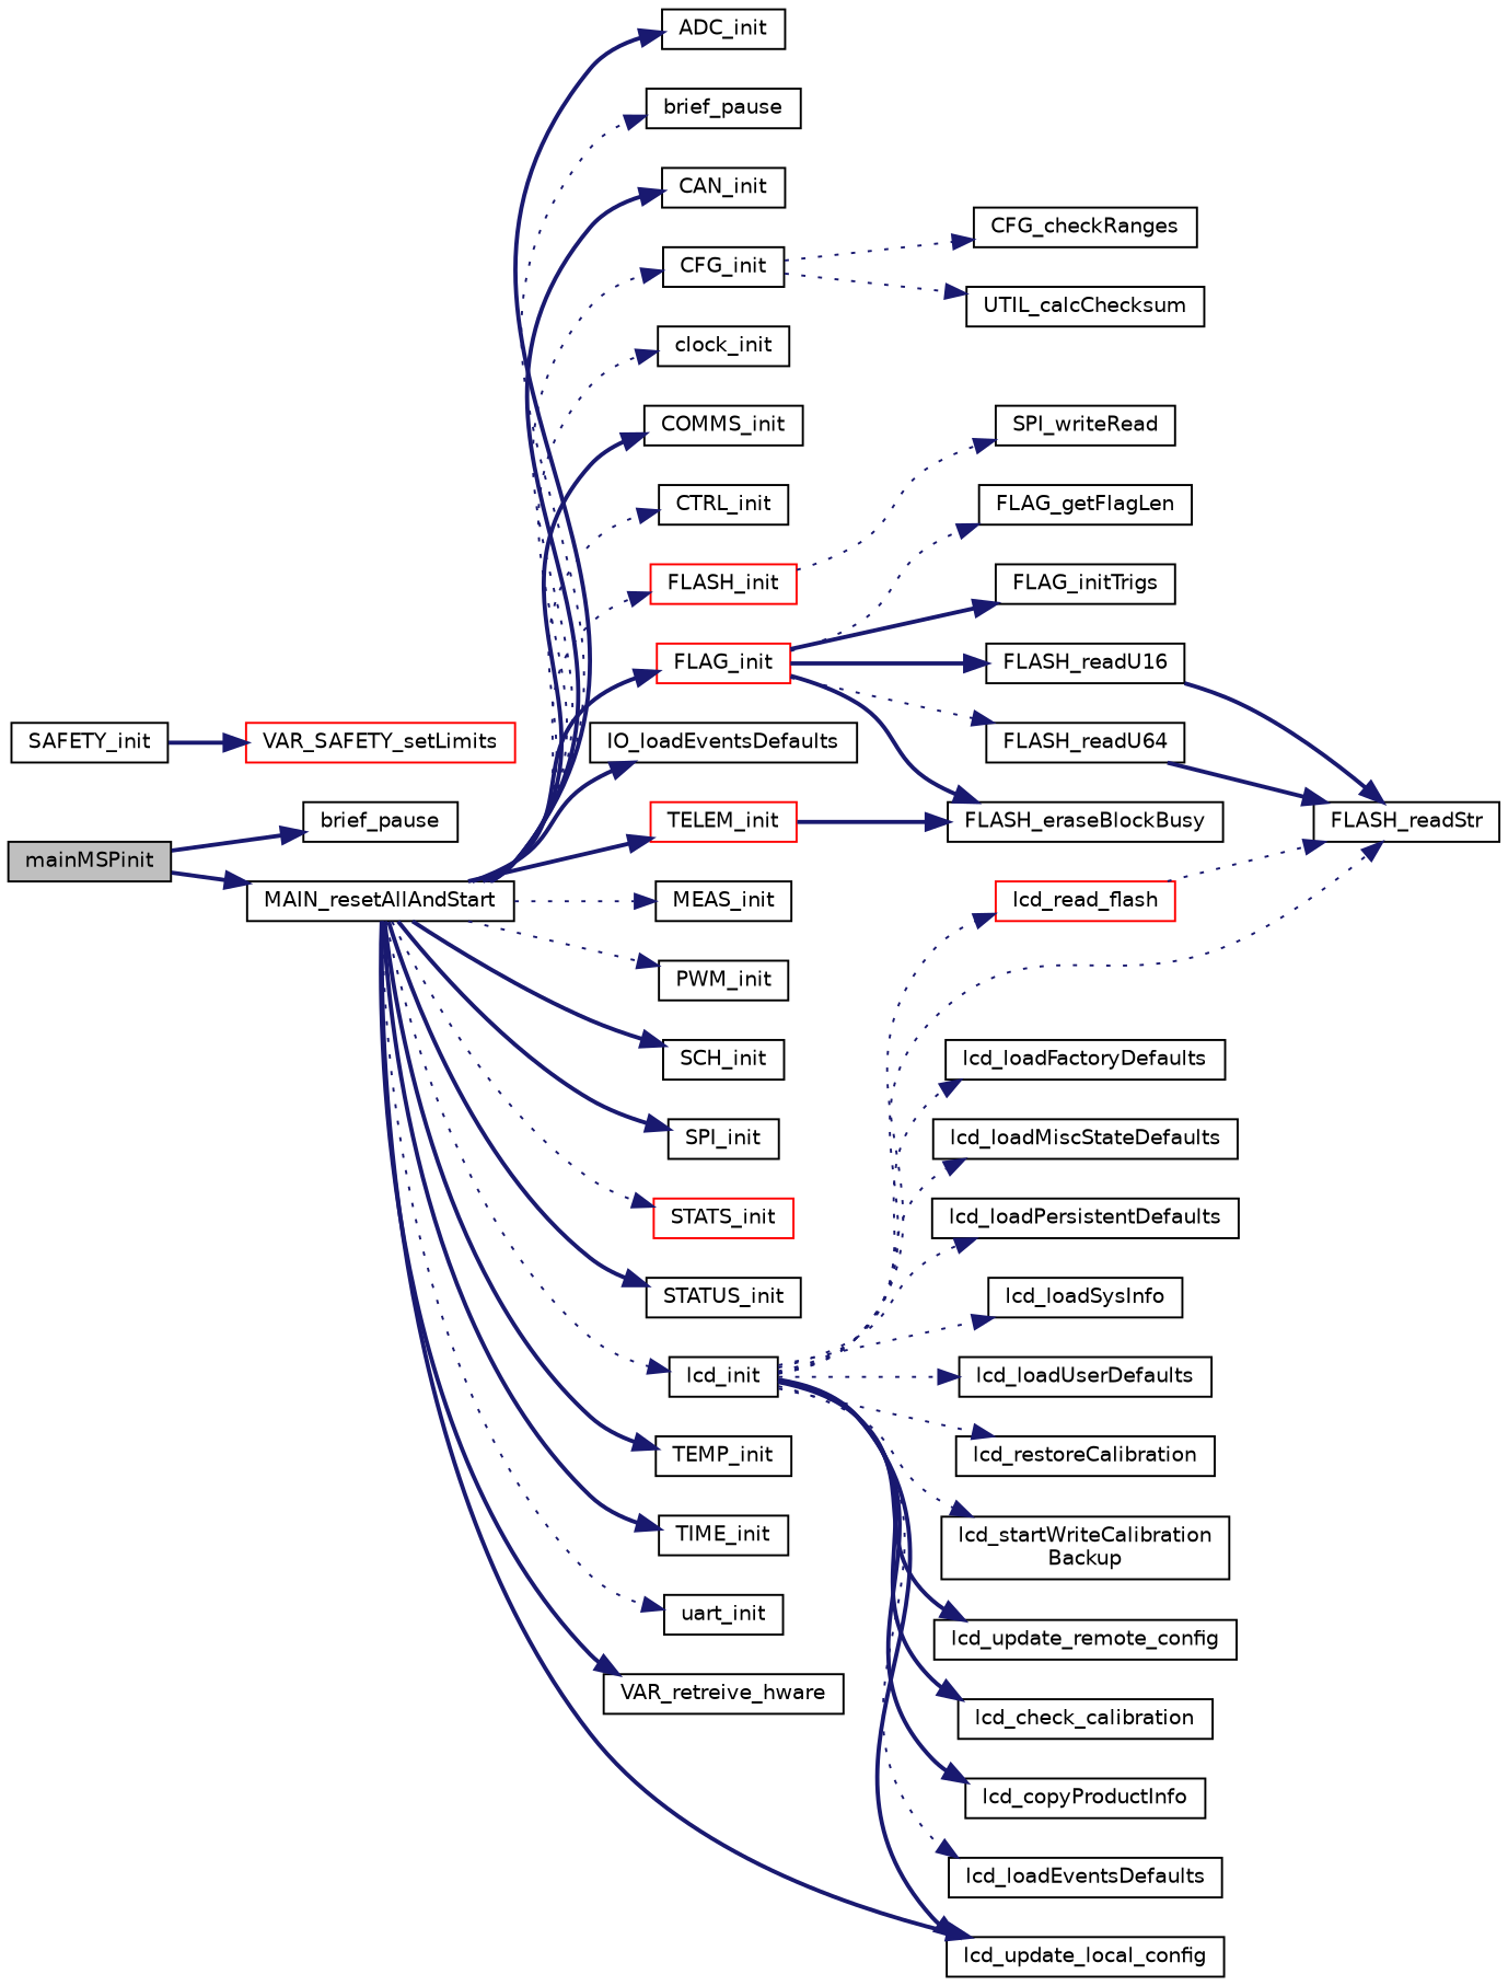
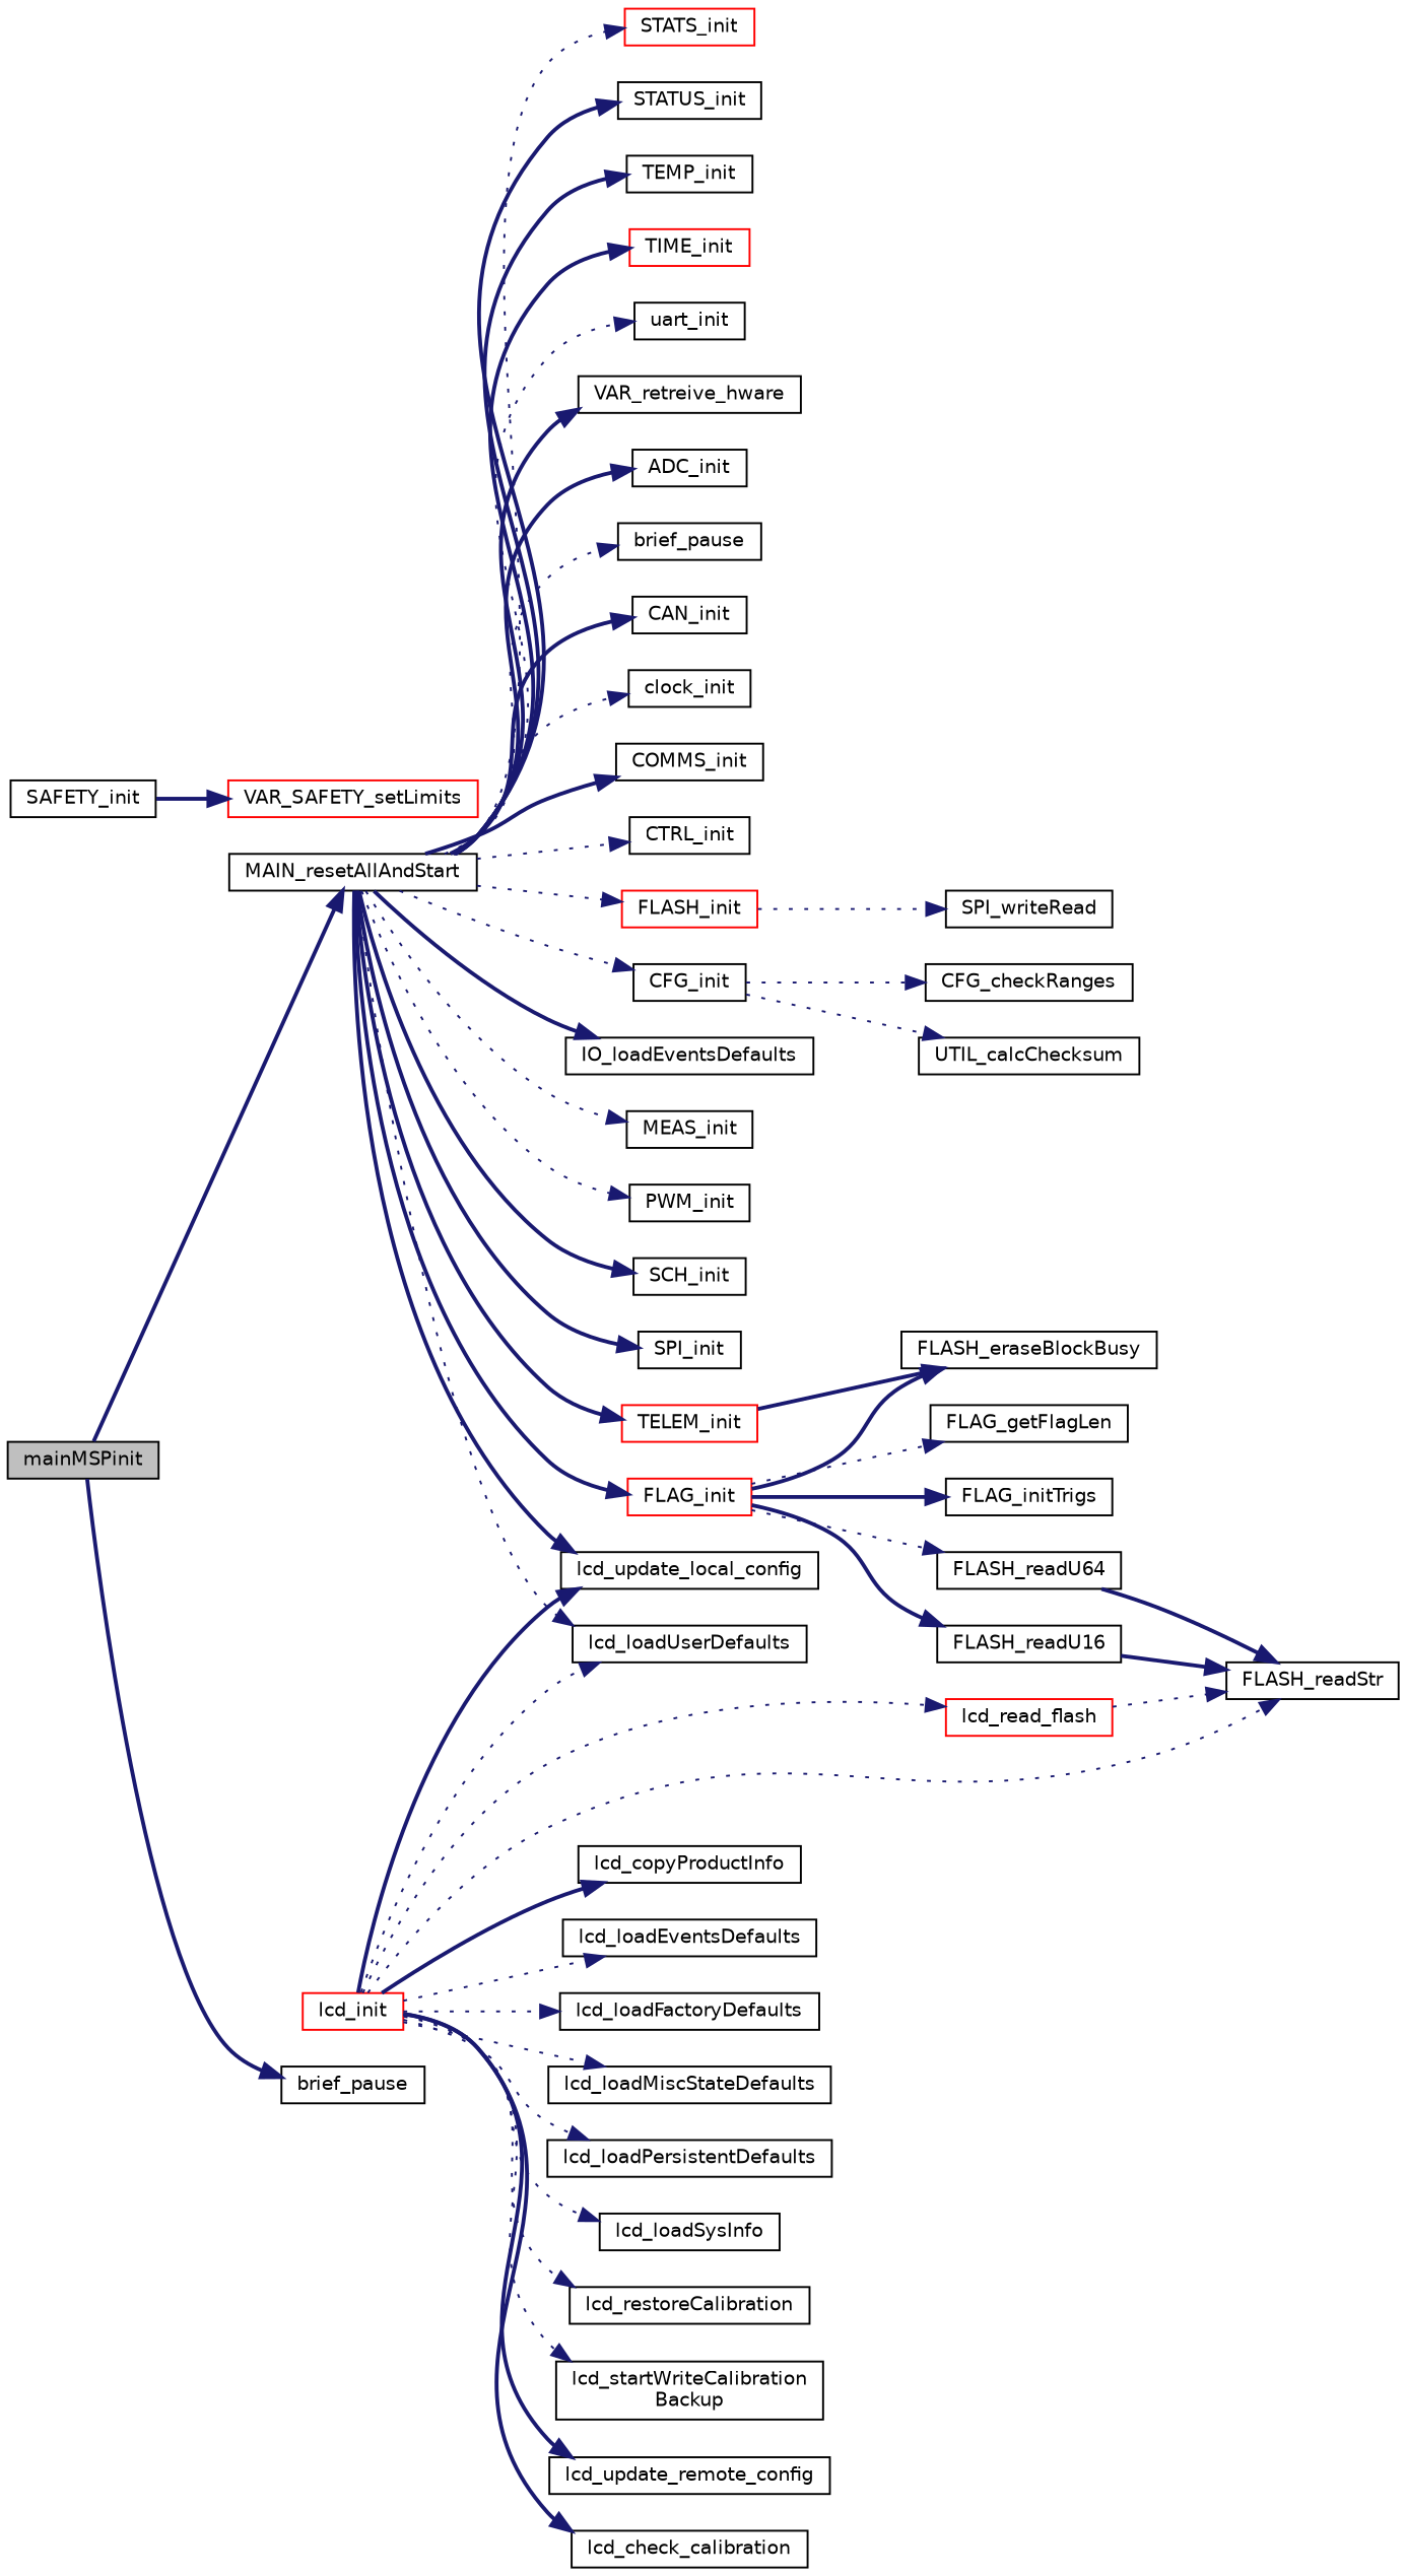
  digraph {
    rankdir=LR
    node [color=black fillcolor=white fontname=Helvetica fontsize=10 shape=record style=filled]
    edge [color=midnightblue fontname=Helvetica fontsize=10 labelfontname=Helvetica labelfontsize=10 style=bold]
    n1 [fillcolor=grey75 fontcolor=black height=0.2 label=mainMSPinit width=0.4]
    n2 [height=0.2 label=brief_pause width=0.4]
    n3 [height=0.2 label=MAIN_resetAllAndStart width=0.4]
    n4 [height=0.2 label=ADC_init width=0.4]
    n5 [height=0.2 label=brief_pause width=0.4]
    n6 [height=0.2 label=CAN_init width=0.4]
    n7 [height=0.2 label=CFG_init width=0.4]
    n8 [height=0.2 label=clock_init width=0.4]
    n9 [height=0.2 label=COMMS_init width=0.4]
    n10 [height=0.2 label=CTRL_init width=0.4]
    n11 [color=red height=0.2 label=FLAG_init width=0.4]
    n12 [color=red height=0.2 label=FLASH_init width=0.4]
    n13 [height=0.2 label=IO_loadEventsDefaults width=0.4]
-   n14 [height=0.2 label=lcd_init width=0.4]
+   n14 [color=red height=0.2 label=lcd_init width=0.4]
    n15 [height=0.2 label=MEAS_init width=0.4]
    n16 [height=0.2 label=PWM_init width=0.4]
    n17 [height=0.2 label=SCH_init width=0.4]
    n18 [height=0.2 label=SPI_init width=0.4]
    n19 [color=red height=0.2 label=STATS_init width=0.4]
    n20 [height=0.2 label=STATUS_init width=0.4]
    n21 [color=red height=0.2 label=TELEM_init width=0.4]
    n22 [height=0.2 label=TEMP_init width=0.4]
-   n23 [height=0.2 label=TIME_init width=0.4]
+   n23 [color=red height=0.2 label=TIME_init width=0.4]
    n24 [height=0.2 label=uart_init width=0.4]
    n25 [height=0.2 label=VAR_retreive_hware width=0.4]
    n26 [height=0.2 label=lcd_update_local_config width=0.4]
    n27 [height=0.2 label=CFG_checkRanges width=0.4]
    n28 [height=0.2 label=UTIL_calcChecksum width=0.4]
    n29 [height=0.2 label=FLAG_getFlagLen width=0.4]
    n30 [height=0.2 label=FLAG_initTrigs width=0.4]
    n31 [height=0.2 label=FLASH_eraseBlockBusy width=0.4]
    n32 [height=0.2 label=FLASH_readU16 width=0.4]
    n33 [height=0.2 label=FLASH_readU64 width=0.4]
    n34 [height=0.2 label=SPI_writeRead width=0.4]
    n35 [height=0.2 label=FLASH_readStr width=0.4]
    n36 [height=0.2 label=lcd_check_calibration width=0.4]
    n37 [height=0.2 label=lcd_copyProductInfo width=0.4]
    n38 [height=0.2 label=lcd_loadEventsDefaults width=0.4]
    n39 [height=0.2 label=lcd_loadFactoryDefaults width=0.4]
    n40 [height=0.2 label=lcd_loadMiscStateDefaults width=0.4]
    n41 [height=0.2 label=lcd_loadPersistentDefaults width=0.4]
    n42 [height=0.2 label=lcd_loadSysInfo width=0.4]
    n43 [height=0.2 label=lcd_loadUserDefaults width=0.4]
    n44 [color=red height=0.2 label=lcd_read_flash width=0.4]
    n45 [height=0.2 label=lcd_restoreCalibration width=0.4]
    n46 [height=0.2 label="lcd_startWriteCalibration\lBackup" width=0.4]
    n47 [height=0.2 label=lcd_update_remote_config width=0.4]
    n48 [height=0.2 label=SAFETY_init width=0.4]
    n49 [color=red height=0.2 label=VAR_SAFETY_setLimits width=0.4]
    n1 -> n2
    n1 -> n3
    n3 -> n4
    n3 -> n5 [style=dotted]
    n3 -> n6
    n3 -> n7 [style=dotted]
    n3 -> n8 [style=dotted]
    n3 -> n9
    n3 -> n10 [style=dotted]
    n3 -> n11
    n3 -> n12 [style=dotted]
    n3 -> n13
-   n3 -> n14 [style=dotted]
+   n3 -> n43 [style=dotted]
    n3 -> n15 [style=dotted]
    n3 -> n16 [style=dotted]
    n3 -> n17
    n3 -> n18
    n3 -> n19 [style=dotted]
    n3 -> n20
    n3 -> n21
    n3 -> n22
    n3 -> n23
    n3 -> n24 [style=dotted]
    n3 -> n25
    n3 -> n26
    n7 -> n27 [style=dotted]
    n7 -> n28 [style=dotted]
    n11 -> n29 [style=dotted]
    n11 -> n30
    n11 -> n31
    n11 -> n32
    n11 -> n33 [style=dotted]
    n12 -> n34 [style=dotted]
    n14 -> n26
    n14 -> n35 [style=dotted]
    n14 -> n36
    n14 -> n37
    n14 -> n38 [style=dotted]
    n14 -> n39 [style=dotted]
    n14 -> n40 [style=dotted]
    n14 -> n41 [style=dotted]
    n14 -> n42 [style=dotted]
    n14 -> n43 [style=dotted]
    n14 -> n44 [style=dotted]
    n14 -> n45 [style=dotted]
    n14 -> n46 [style=dotted]
    n14 -> n47
    n21 -> n31
    n32 -> n35
    n33 -> n35
    n44 -> n35 [style=dotted]
    n48 -> n49
  }
